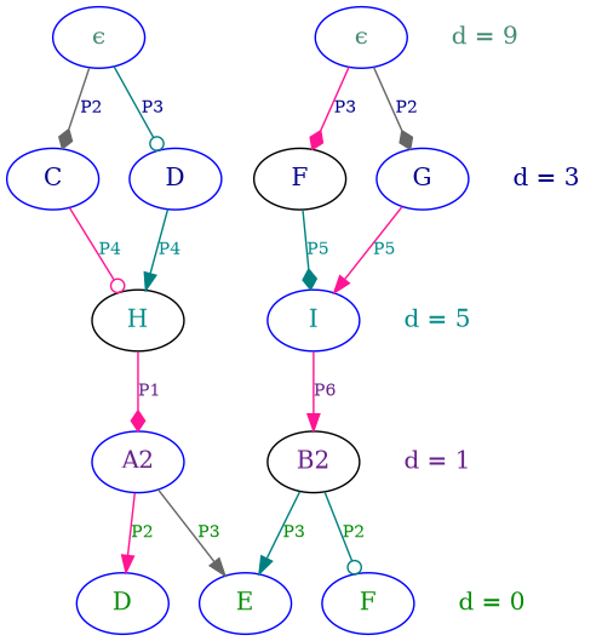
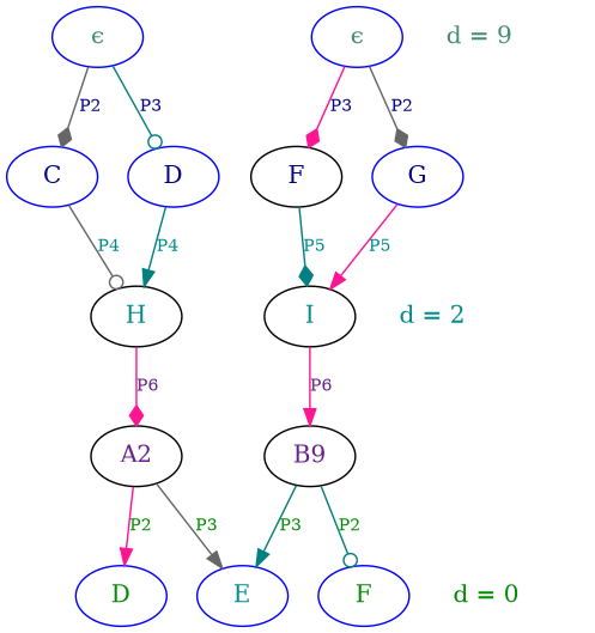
  digraph {
    color=green4
    fontname="DejaVu Serif"
    newrank=true
    node [color=blue fontcolor=blue4 fontname="DejaVu Serif"]
    edge [arrowhead=normal color=teal fontcolor=blue4 fontname="DejaVu Serif" fontsize=10]
    n1 [fontcolor=aquamarine4 label="ϵ"]
    n2 [fontcolor=aquamarine4 label="ϵ"]
    n3 [color=black fontcolor=aquamarine4 label="d = 9" shape=plaintext]
    C
    D
    n6 [color=black label=F]
    n7 [label=G]
-   n8 [color=black label="d = 3" shape=plaintext]
    H [color=black fontcolor=cyan4]
-   n10 [fontcolor=cyan4 label=I]
-   n11 [fontcolor=cyan4 label="d = 5" shape=plaintext]
-   A2 [fontcolor=darkorchid4]
-   n13 [color=black fontcolor=darkorchid4 label=B2]
-   n14 [color=black fontcolor=darkorchid4 label="d = 1" shape=plaintext]
+   n10 [color=black fontcolor=cyan4 label=I]
+   n11 [fontcolor=cyan4 label="d = 2" shape=plaintext]
+   A2 [color=black fontcolor=darkorchid4]
+   n13 [color=black fontcolor=darkorchid4 label=B9]
    n15 [fontcolor=green4 label=D]
-   n16 [fontcolor=green4 label=E]
+   n16 [fontcolor=cyan4 label=E]
    n17 [fontcolor=green4 label=F]
    n18 [color=black fontcolor=green4 label="d = 0" shape=plaintext]
    subgraph sub_1 {
      rank=same
      n1
      n2
      n3
    }
    subgraph sub_2 {
      rank=same
      C
      D
      n6
      n7
-     n8
    }
    subgraph sub_3 {
      rank=same
      H
      n10
      n11
    }
    subgraph sub_4 {
      rank=same
      A2
      n13
-     n14
    }
    subgraph sub_5 {
      rank=same
      n15
      n16
      n17
      n18
    }
    n1 -> C [arrowhead=diamond color=gray40 label=P2]
    n1 -> D [arrowhead=odot label=P3]
    n2 -> n6 [arrowhead=diamond color=deeppink label=P3]
    n2 -> n7 [arrowhead=diamond color=gray40 label=P2]
-   C -> H [arrowhead=odot color=deeppink fontcolor=cyan4 label=P4]
+   C -> H [arrowhead=odot color=gray40 fontcolor=cyan4 label=P4]
    D -> H [fontcolor=cyan4 label=P4]
    n6 -> n10 [arrowhead=diamond fontcolor=cyan4 label=P5]
    n7 -> n10 [color=deeppink fontcolor=cyan4 label=P5]
-   H -> A2 [arrowhead=diamond color=deeppink fontcolor=darkorchid4 label=P1]
+   H -> A2 [arrowhead=diamond color=deeppink fontcolor=darkorchid4 label=P6]
    n10 -> n13 [color=deeppink fontcolor=darkorchid4 label=P6]
    A2 -> n15 [color=deeppink fontcolor=green4 label=P2]
    A2 -> n16 [color=gray40 fontcolor=green4 label=P3]
    n13 -> n16 [fontcolor=green4 label=P3]
    n13 -> n17 [arrowhead=odot fontcolor=green4 label=P2]
  }
